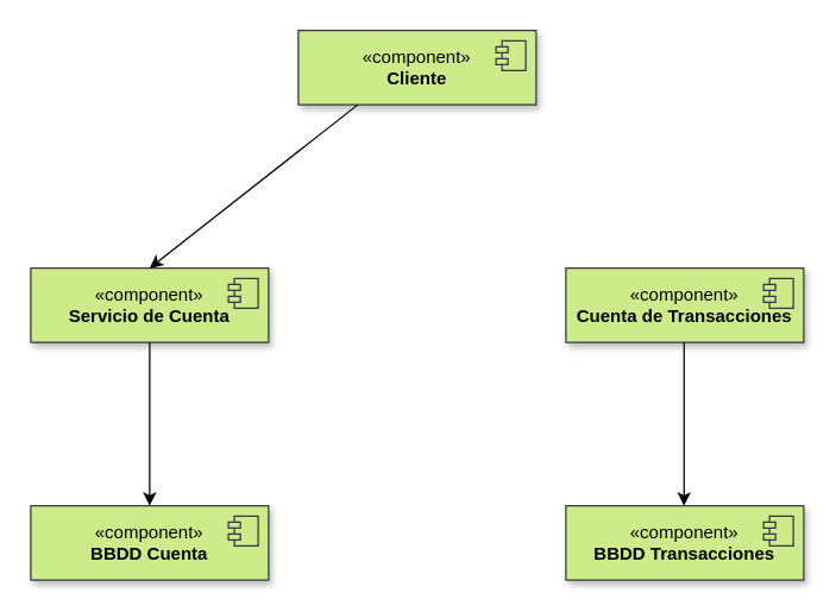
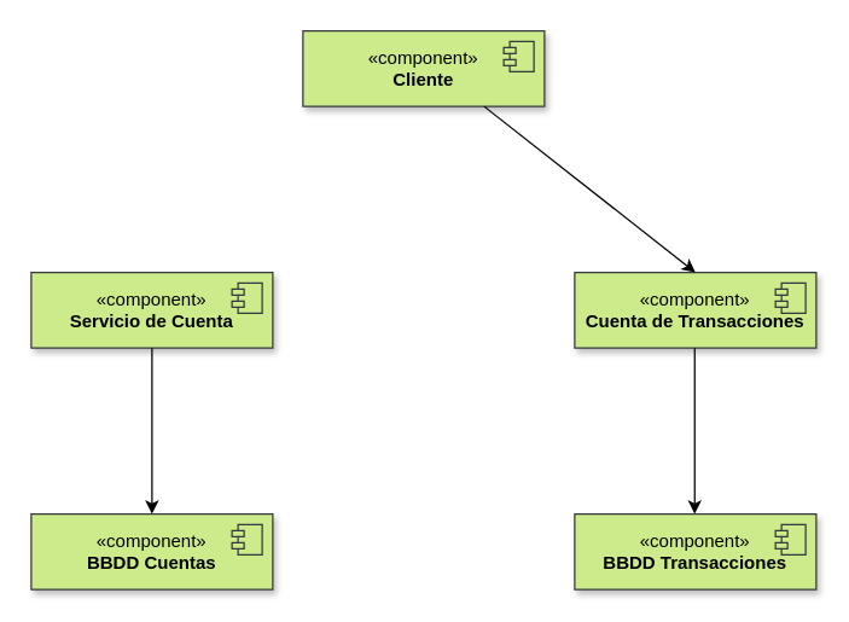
  <mxCell id="0" />
  <mxCell id="1" parent="0" />
  <mxCell id="2" value="«component»&lt;br&gt;&lt;b&gt;Cliente&lt;/b&gt;" style="html=1;dropTarget=0;whiteSpace=wrap;fillColor=#cdeb8b;strokeColor=#36393d;shadow=1;" vertex="1" parent="1"><mxGeometry x="200" y="20" width="160" height="50" as="geometry" /></mxCell>
  <mxCell id="3" value="" style="shape=module;jettyWidth=8;jettyHeight=4;fillColor=#cdeb8b;strokeColor=#36393d;" vertex="1" parent="2"><mxGeometry x="1" width="20" height="20" relative="1" as="geometry"><mxPoint x="-27" y="7" as="offset" /></mxGeometry></mxCell>
  <mxCell id="4" value="«component»&lt;br&gt;&lt;b&gt;Servicio de Cuenta&lt;/b&gt;" style="html=1;dropTarget=0;whiteSpace=wrap;fillColor=#cdeb8b;strokeColor=#36393d;shadow=1;" vertex="1" parent="1"><mxGeometry x="20" y="180" width="160" height="50" as="geometry" /></mxCell>
  <mxCell id="5" value="" style="shape=module;jettyWidth=8;jettyHeight=4;fillColor=#cdeb8b;strokeColor=#36393d;" vertex="1" parent="4"><mxGeometry x="1" width="20" height="20" relative="1" as="geometry"><mxPoint x="-27" y="7" as="offset" /></mxGeometry></mxCell>
  <mxCell id="6" value="«component»&lt;br&gt;&lt;b&gt;Cuenta de Transacciones&lt;/b&gt;" style="html=1;dropTarget=0;whiteSpace=wrap;fillColor=#cdeb8b;strokeColor=#36393d;shadow=1;" vertex="1" parent="1"><mxGeometry x="380" y="180" width="160" height="50" as="geometry" /></mxCell>
  <mxCell id="7" value="" style="shape=module;jettyWidth=8;jettyHeight=4;fillColor=#cdeb8b;strokeColor=#36393d;" vertex="1" parent="6"><mxGeometry x="1" width="20" height="20" relative="1" as="geometry"><mxPoint x="-27" y="7" as="offset" /></mxGeometry></mxCell>
- <mxCell id="8" value="«component»&lt;br&gt;&lt;b&gt;BBDD Cuenta&lt;/b&gt;" style="html=1;dropTarget=0;whiteSpace=wrap;fillColor=#cdeb8b;strokeColor=#36393d;shadow=1;" vertex="1" parent="1"><mxGeometry x="20" y="340" width="160" height="50" as="geometry" /></mxCell>
+ <mxCell id="8" value="«component»&lt;br&gt;&lt;b&gt;BBDD Cuentas&lt;/b&gt;" style="html=1;dropTarget=0;whiteSpace=wrap;fillColor=#cdeb8b;strokeColor=#36393d;shadow=1;" vertex="1" parent="1"><mxGeometry x="20" y="340" width="160" height="50" as="geometry" /></mxCell>
  <mxCell id="9" value="" style="shape=module;jettyWidth=8;jettyHeight=4;fillColor=#cdeb8b;strokeColor=#36393d;" vertex="1" parent="8"><mxGeometry x="1" width="20" height="20" relative="1" as="geometry"><mxPoint x="-27" y="7" as="offset" /></mxGeometry></mxCell>
  <mxCell id="10" value="«component»&lt;br&gt;&lt;b&gt;BBDD Transacciones&lt;/b&gt;" style="html=1;dropTarget=0;whiteSpace=wrap;fillColor=#cdeb8b;strokeColor=#36393d;shadow=1;" vertex="1" parent="1"><mxGeometry x="380" y="340" width="160" height="50" as="geometry" /></mxCell>
  <mxCell id="11" value="" style="shape=module;jettyWidth=8;jettyHeight=4;fillColor=#cdeb8b;strokeColor=#36393d;" vertex="1" parent="10"><mxGeometry x="1" width="20" height="20" relative="1" as="geometry"><mxPoint x="-27" y="7" as="offset" /></mxGeometry></mxCell>
- <mxCell id="12" value="" style="endArrow=classic;html=1;rounded=0;entryX=0.5;entryY=0;entryDx=0;entryDy=0;exitX=0.25;exitY=1;exitDx=0;exitDy=0;" edge="1" parent="1" source="2" target="4"><mxGeometry width="50" height="50" relative="1" as="geometry"><mxPoint x="320" y="260" as="sourcePoint" /><mxPoint x="370" y="210" as="targetPoint" /></mxGeometry></mxCell>
+ <mxCell id="13" value="" style="endArrow=classic;html=1;rounded=0;entryX=0.5;entryY=0;entryDx=0;entryDy=0;exitX=0.75;exitY=1;exitDx=0;exitDy=0;" edge="1" parent="1" source="2" target="6"><mxGeometry width="50" height="50" relative="1" as="geometry"><mxPoint x="250" y="80" as="sourcePoint" /><mxPoint x="110" y="190" as="targetPoint" /></mxGeometry></mxCell>
  <mxCell id="14" value="" style="endArrow=classic;html=1;rounded=0;entryX=0.5;entryY=0;entryDx=0;entryDy=0;exitX=0.5;exitY=1;exitDx=0;exitDy=0;" edge="1" parent="1" source="4" target="8"><mxGeometry width="50" height="50" relative="1" as="geometry"><mxPoint x="260" y="90" as="sourcePoint" /><mxPoint x="120" y="200" as="targetPoint" /></mxGeometry></mxCell>
  <mxCell id="15" value="" style="endArrow=classic;html=1;rounded=0;entryX=0.5;entryY=0;entryDx=0;entryDy=0;exitX=0.5;exitY=1;exitDx=0;exitDy=0;" edge="1" parent="1"><mxGeometry width="50" height="50" relative="1" as="geometry"><mxPoint x="459.5" y="230" as="sourcePoint" /><mxPoint x="459.5" y="340" as="targetPoint" /></mxGeometry></mxCell>
